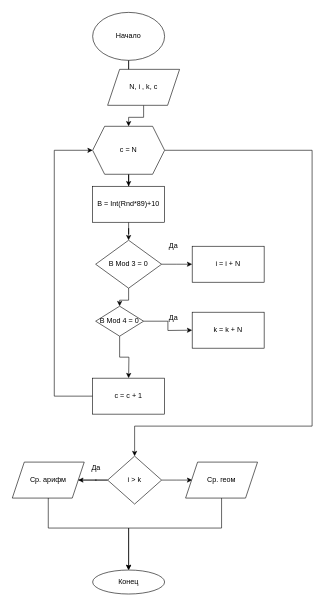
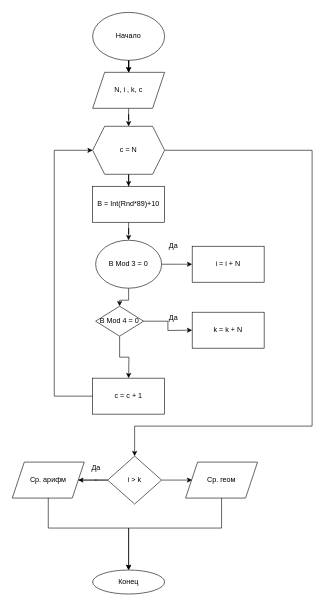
  <mxCell id="0" />
  <mxCell id="1" parent="0" />
  <mxCell id="2" style="edgeStyle=orthogonalEdgeStyle;rounded=0;orthogonalLoop=1;jettySize=auto;html=1;" edge="1" parent="1" source="4" target="11"><mxGeometry relative="1" as="geometry"><mxPoint x="220" y="350" as="targetPoint" /></mxGeometry></mxCell>
  <mxCell id="3" style="edgeStyle=orthogonalEdgeStyle;rounded=0;orthogonalLoop=1;jettySize=auto;html=1;" edge="1" parent="1" source="4" target="30"><mxGeometry relative="1" as="geometry"><mxPoint x="380" y="260" as="targetPoint" /><Array as="points"><mxPoint x="520" y="250" /><mxPoint x="520" y="710" /><mxPoint x="224" y="710" /></Array></mxGeometry></mxCell>
  <mxCell id="4" value="c = N" style="shape=hexagon;perimeter=hexagonPerimeter2;whiteSpace=wrap;html=1;fixedSize=1;" vertex="1" parent="1"><mxGeometry x="154" y="210" width="120" height="80" as="geometry" /></mxCell>
  <mxCell id="5" style="edgeStyle=orthogonalEdgeStyle;rounded=0;orthogonalLoop=1;jettySize=auto;html=1;" edge="1" parent="1" source="7" target="9"><mxGeometry relative="1" as="geometry"><mxPoint x="214" y="140" as="targetPoint" /></mxGeometry></mxCell>
  <mxCell id="6" value="" style="edgeStyle=orthogonalEdgeStyle;rounded=0;orthogonalLoop=1;jettySize=auto;html=1;" edge="1" parent="1" source="7" target="9"><mxGeometry relative="1" as="geometry" /></mxCell>
  <mxCell id="7" value="Начало" style="ellipse;whiteSpace=wrap;html=1;" vertex="1" parent="1"><mxGeometry x="154" width="120" height="80" as="geometry" y="20" /></mxCell>
  <mxCell id="8" style="edgeStyle=orthogonalEdgeStyle;rounded=0;orthogonalLoop=1;jettySize=auto;html=1;" edge="1" parent="1" source="9" target="4"><mxGeometry relative="1" as="geometry" /></mxCell>
- <mxCell id="9" value="N, i , k, c" style="shape=parallelogram;perimeter=parallelogramPerimeter;whiteSpace=wrap;html=1;fixedSize=1;" vertex="1" parent="1"><mxGeometry x="179" y="115" width="120" height="60" as="geometry" /></mxCell>
+ <mxCell id="9" value="N, i , k, c" style="shape=parallelogram;perimeter=parallelogramPerimeter;whiteSpace=wrap;html=1;fixedSize=1;" vertex="1" parent="1"><mxGeometry x="154" y="120" width="120" height="60" as="geometry" /></mxCell>
  <mxCell id="10" style="edgeStyle=orthogonalEdgeStyle;rounded=0;orthogonalLoop=1;jettySize=auto;html=1;" edge="1" parent="1" source="11" target="19"><mxGeometry relative="1" as="geometry"><mxPoint x="214" y="390" as="targetPoint" /></mxGeometry></mxCell>
  <mxCell id="11" value="B = Int(Rnd*89)+10" style="rounded=0;whiteSpace=wrap;html=1;" vertex="1" parent="1"><mxGeometry x="154" y="310" width="120" height="60" as="geometry" /></mxCell>
  <mxCell id="12" style="edgeStyle=orthogonalEdgeStyle;rounded=0;orthogonalLoop=1;jettySize=auto;html=1;entryX=0;entryY=0.5;entryDx=0;entryDy=0;" edge="1" parent="1" source="13" target="4"><mxGeometry relative="1" as="geometry"><Array as="points"><mxPoint x="90" y="660" /><mxPoint x="90" y="250" /></Array></mxGeometry></mxCell>
  <mxCell id="13" value="c = c + 1" style="rounded=0;whiteSpace=wrap;html=1;" vertex="1" parent="1"><mxGeometry x="154" y="630" width="120" height="60" as="geometry" /></mxCell>
  <mxCell id="14" style="edgeStyle=orthogonalEdgeStyle;rounded=0;orthogonalLoop=1;jettySize=auto;html=1;startArrow=none;" edge="1" parent="1" target="16"><mxGeometry relative="1" as="geometry"><mxPoint x="214" y="690" as="targetPoint" /><mxPoint x="80" y="830" as="sourcePoint" /><Array as="points"><mxPoint x="80" y="800" /><mxPoint x="80" y="880" /><mxPoint x="209" y="880" /></Array></mxGeometry></mxCell>
  <mxCell id="15" value="Ср. арифм" style="shape=parallelogram;perimeter=parallelogramPerimeter;whiteSpace=wrap;html=1;fixedSize=1;" vertex="1" parent="1"><mxGeometry x="20" y="770" width="120" height="60" as="geometry" /></mxCell>
  <mxCell id="16" value="Конец" style="ellipse;whiteSpace=wrap;html=1;" vertex="1" parent="1"><mxGeometry x="154" y="950" width="120" height="40" as="geometry" /></mxCell>
  <mxCell id="17" style="edgeStyle=orthogonalEdgeStyle;rounded=0;orthogonalLoop=1;jettySize=auto;html=1;" edge="1" parent="1" source="19"><mxGeometry relative="1" as="geometry"><mxPoint x="320" y="440" as="targetPoint" /></mxGeometry></mxCell>
  <mxCell id="18" style="edgeStyle=orthogonalEdgeStyle;rounded=0;orthogonalLoop=1;jettySize=auto;html=1;" edge="1" parent="1" source="19" target="24"><mxGeometry relative="1" as="geometry"><mxPoint x="214" y="500" as="targetPoint" /></mxGeometry></mxCell>
- <mxCell id="19" value="B Mod 3 = 0" style="rhombus;whiteSpace=wrap;html=1;" vertex="1" parent="1"><mxGeometry x="159" y="400" width="110" height="80" as="geometry" /></mxCell>
+ <mxCell id="19" value="B Mod 3 = 0" style="ellipse;whiteSpace=wrap;html=1;" vertex="1" parent="1"><mxGeometry x="159" y="400" width="110" height="80" as="geometry" /></mxCell>
  <mxCell id="20" value="Да" style="text;html=1;strokeColor=none;fillColor=none;align=center;verticalAlign=middle;whiteSpace=wrap;rounded=0;" vertex="1" parent="1"><mxGeometry x="269" y="400" width="40" height="20" as="geometry" /></mxCell>
  <mxCell id="21" value="i = i + N" style="rounded=0;whiteSpace=wrap;html=1;" vertex="1" parent="1"><mxGeometry x="320" y="410" width="120" height="60" as="geometry" /></mxCell>
  <mxCell id="22" style="edgeStyle=orthogonalEdgeStyle;rounded=0;orthogonalLoop=1;jettySize=auto;html=1;" edge="1" parent="1" source="24"><mxGeometry relative="1" as="geometry"><mxPoint x="320" y="550" as="targetPoint" /></mxGeometry></mxCell>
  <mxCell id="23" style="edgeStyle=orthogonalEdgeStyle;rounded=0;orthogonalLoop=1;jettySize=auto;html=1;" edge="1" parent="1" source="24"><mxGeometry relative="1" as="geometry"><mxPoint x="214" y="630" as="targetPoint" /></mxGeometry></mxCell>
  <mxCell id="24" value="B Mod 4 = 0" style="rhombus;whiteSpace=wrap;html=1;" vertex="1" parent="1"><mxGeometry x="159" y="510" width="80" height="50" as="geometry" /></mxCell>
  <mxCell id="25" value="Да" style="text;html=1;strokeColor=none;fillColor=none;align=center;verticalAlign=middle;whiteSpace=wrap;rounded=0;" vertex="1" parent="1"><mxGeometry x="269" y="520" width="40" height="20" as="geometry" /></mxCell>
  <mxCell id="26" value="k = k + N" style="rounded=0;whiteSpace=wrap;html=1;" vertex="1" parent="1"><mxGeometry x="320" y="520" width="120" height="60" as="geometry" /></mxCell>
  <mxCell id="27" style="edgeStyle=orthogonalEdgeStyle;rounded=0;orthogonalLoop=1;jettySize=auto;html=1;entryX=1;entryY=0.5;entryDx=0;entryDy=0;" edge="1" parent="1" source="30" target="15"><mxGeometry relative="1" as="geometry" /></mxCell>
  <mxCell id="28" value="Да" style="text;html=1;strokeColor=none;fillColor=none;align=center;verticalAlign=middle;whiteSpace=wrap;rounded=0;" vertex="1" parent="1"><mxGeometry x="140" y="770" width="40" height="20" as="geometry" /></mxCell>
  <mxCell id="29" style="edgeStyle=orthogonalEdgeStyle;rounded=0;orthogonalLoop=1;jettySize=auto;html=1;" edge="1" parent="1" source="30"><mxGeometry relative="1" as="geometry"><mxPoint x="320" y="800" as="targetPoint" /></mxGeometry></mxCell>
  <mxCell id="30" value="i &amp;gt; k" style="rhombus;whiteSpace=wrap;html=1;" vertex="1" parent="1"><mxGeometry x="179" y="760" width="90" height="80" as="geometry" /></mxCell>
  <mxCell id="31" value="" style="edgeStyle=orthogonalEdgeStyle;rounded=0;orthogonalLoop=1;jettySize=auto;html=1;endArrow=none;" edge="1" parent="1" source="15" target="30"><mxGeometry relative="1" as="geometry"><mxPoint x="289" y="880" as="targetPoint" /><mxPoint x="129.98" y="800.059" as="sourcePoint" /></mxGeometry></mxCell>
  <mxCell id="32" style="edgeStyle=orthogonalEdgeStyle;rounded=0;orthogonalLoop=1;jettySize=auto;html=1;" edge="1" parent="1" source="33" target="16"><mxGeometry relative="1" as="geometry"><Array as="points"><mxPoint x="369" y="880" /><mxPoint x="214" y="880" /></Array></mxGeometry></mxCell>
  <mxCell id="33" value="Ср. геом" style="shape=parallelogram;perimeter=parallelogramPerimeter;whiteSpace=wrap;html=1;fixedSize=1;" vertex="1" parent="1"><mxGeometry x="309" y="770" width="120" height="60" as="geometry" /></mxCell>
